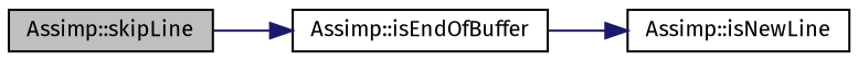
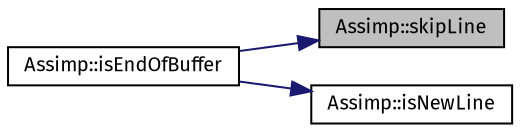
  digraph {
    fontname="Fira Sans"
    rankdir=LR
    node [color=black fillcolor=white fontname="Fira Sans" fontsize=10 shape=record style=filled]
    edge [color=midnightblue fontname="Fira Sans" fontsize=10 labelfontname=Helvetica labelfontsize=10 style=solid]
    n1 [fillcolor=grey75 fontcolor=black height=0.2 label="Assimp::skipLine" width=0.4]
    n2 [height=0.2 label="Assimp::isEndOfBuffer" width=0.4]
    n3 [height=0.2 label="Assimp::isNewLine" width=0.4]
-   n1 -> n2
+   n2 -> n1
    n2 -> n3
  }
